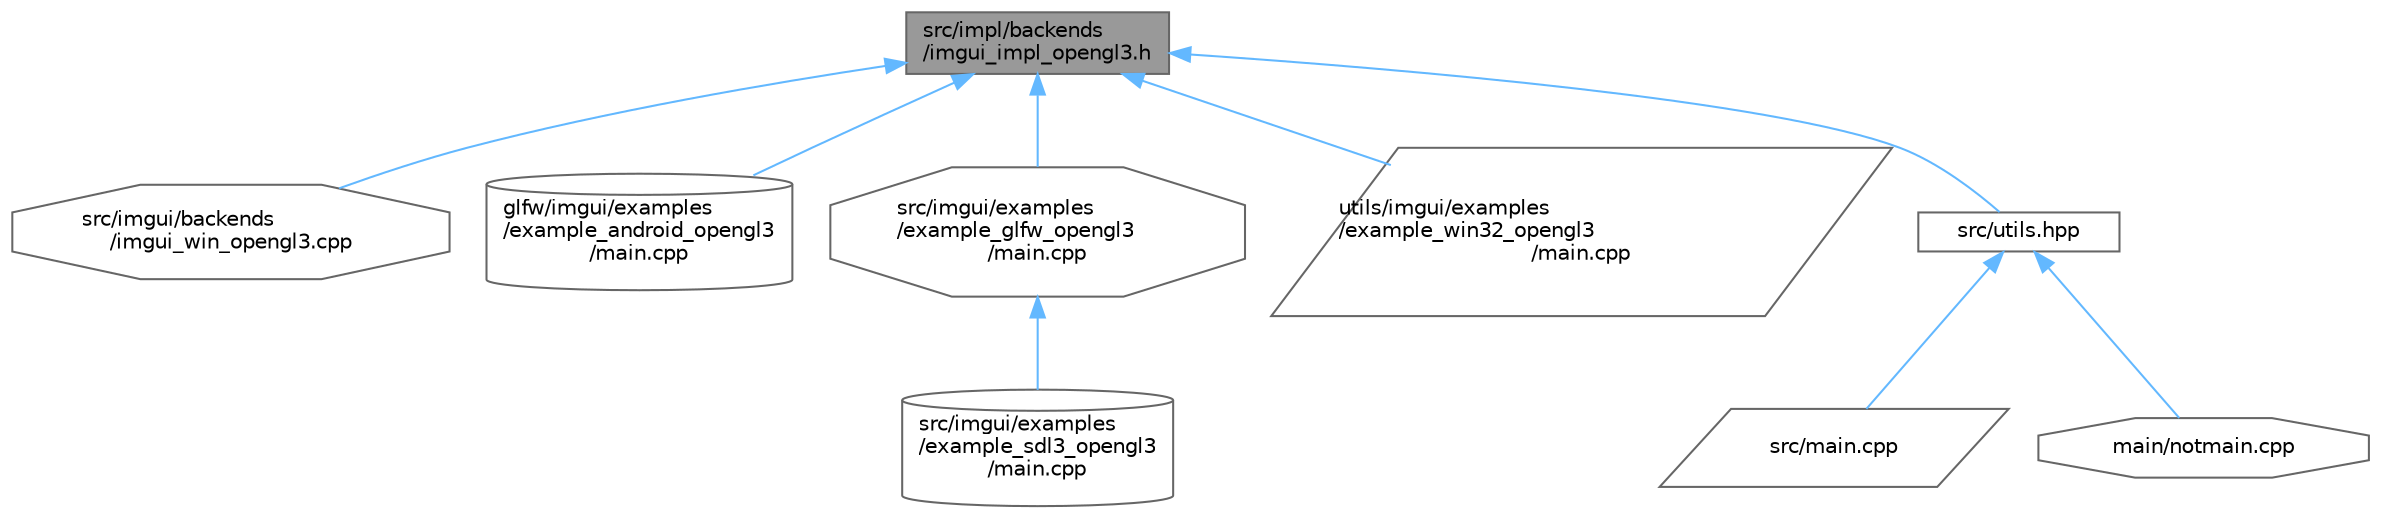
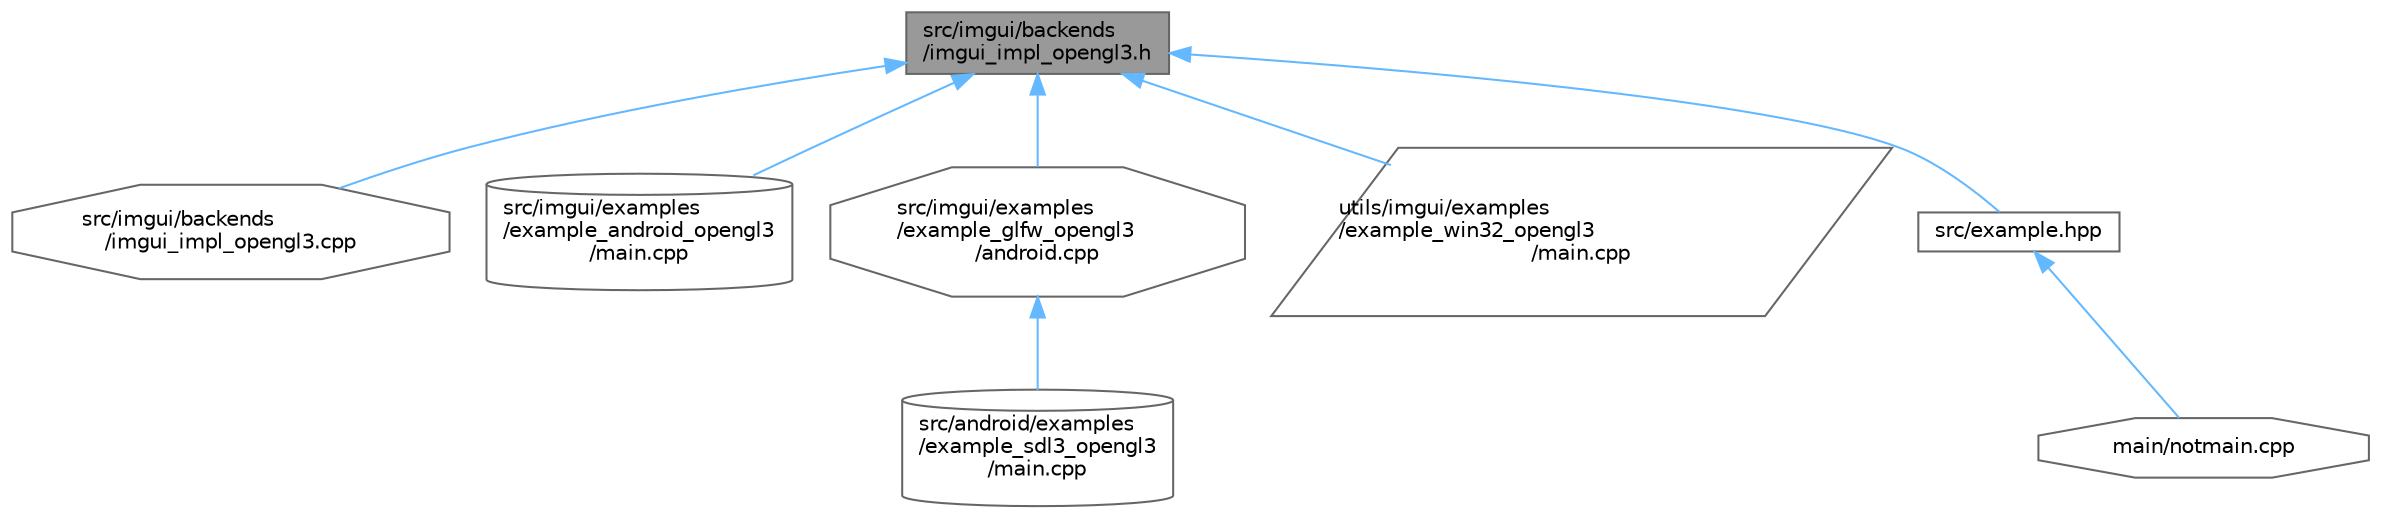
  digraph {
    node [color=grey40 fillcolor=white fontname=Helvetica fontsize=10 shape=octagon style=filled]
    edge [color=steelblue1 dir=back fontname=Helvetica fontsize=10 labelfontname=Helvetica labelfontsize=10 style=solid]
-   n1 [color=gray40 fillcolor=grey60 fontcolor=black height=0.2 label="src/impl/backends\l/imgui_impl_opengl3.h" shape=box width=0.4]
-   n2 [height=0.2 label="src/imgui/backends\l/imgui_win_opengl3.cpp" width=0.4]
-   n3 [height=0.2 label="glfw/imgui/examples\l/example_android_opengl3\l/main.cpp" shape=cylinder width=0.4]
-   n4 [height=0.2 label="src/imgui/examples\l/example_glfw_opengl3\l/main.cpp" width=0.4]
+   n1 [color=gray40 fillcolor=grey60 fontcolor=black height=0.2 label="src/imgui/backends\l/imgui_impl_opengl3.h" shape=box width=0.4]
+   n2 [height=0.2 label="src/imgui/backends\l/imgui_impl_opengl3.cpp" width=0.4]
+   n3 [height=0.2 label="src/imgui/examples\l/example_android_opengl3\l/main.cpp" shape=cylinder width=0.4]
+   n4 [height=0.2 label="src/imgui/examples\l/example_glfw_opengl3\l/android.cpp" width=0.4]
    n5 [height=0.2 label="utils/imgui/examples\l/example_win32_opengl3\l/main.cpp" shape=parallelogram width=0.4]
-   n6 [height=0.2 label="src/utils.hpp" shape=box width=0.4]
-   n7 [height=0.2 label="src/imgui/examples\l/example_sdl3_opengl3\l/main.cpp" shape=cylinder width=0.4]
-   n8 [height=0.2 label="src/main.cpp" shape=parallelogram width=0.4]
+   n6 [height=0.2 label="src/example.hpp" shape=box width=0.4]
+   n7 [height=0.2 label="src/android/examples\l/example_sdl3_opengl3\l/main.cpp" shape=cylinder width=0.4]
    n9 [height=0.2 label="main/notmain.cpp" width=0.4]
    n1 -> n2
    n1 -> n3
    n1 -> n4
    n1 -> n5
    n1 -> n6
    n4 -> n7
-   n6 -> n8
    n6 -> n9
  }
